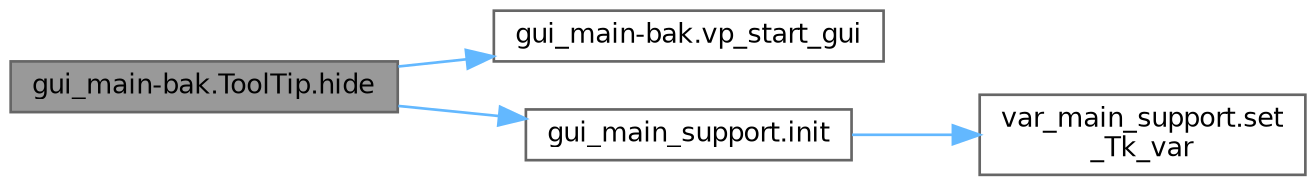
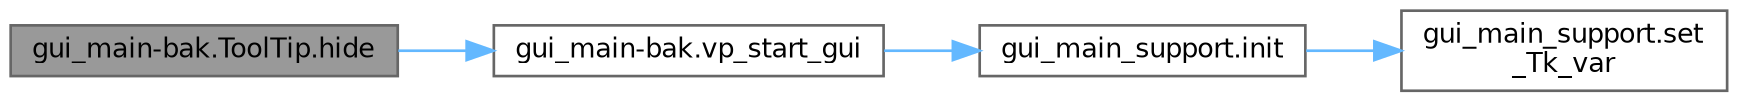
  digraph {
    rankdir=LR
    node [color=grey40 fillcolor=white fontname=Helvetica fontsize=10 shape=box style=filled]
    edge [color=steelblue1 fontname=Helvetica fontsize=10 labelfontname=Helvetica labelfontsize=10 style=solid]
    n1 [color=gray40 fillcolor=grey60 fontcolor=black height=0.2 label="gui_main-bak.ToolTip.hide" width=0.4]
    n2 [height=0.2 label="gui_main-bak.vp_start_gui" width=0.4]
    n3 [height=0.2 label="gui_main_support.init" width=0.4]
-   n4 [height=0.2 label="var_main_support.set\l_Tk_var" width=0.4]
+   n4 [height=0.2 label="gui_main_support.set\l_Tk_var" width=0.4]
    n1 -> n2
-   n1 -> n3
+   n2 -> n3
    n3 -> n4
  }
